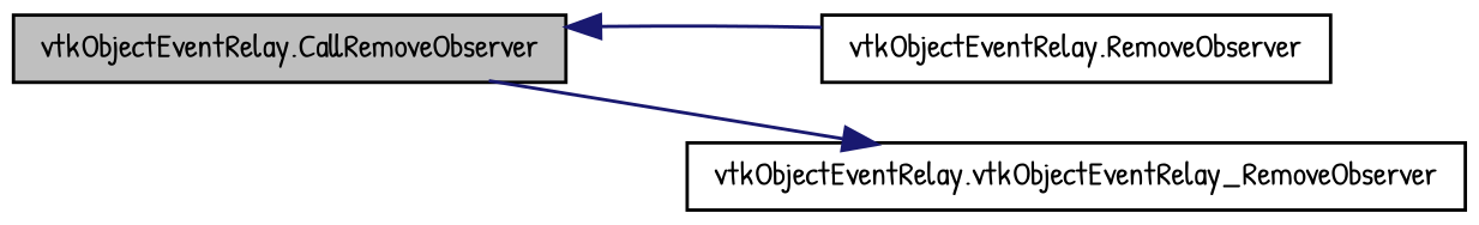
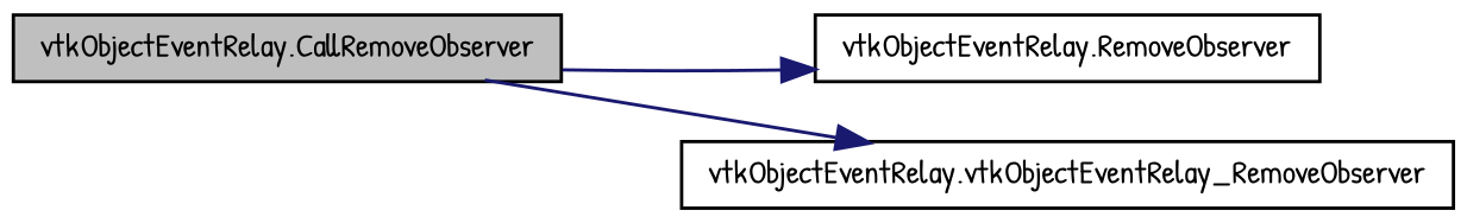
  digraph {
    fontname="Patrick Hand"
    rankdir=LR
    node [color=black fontname="Patrick Hand" fontsize=10 shape=record]
    edge [color=midnightblue fontname="Patrick Hand" fontsize=10 labelfontname=FreeSans labelfontsize=10 style=solid]
    n1 [fillcolor=grey75 fontcolor=black height=0.2 label="vtkObjectEventRelay.CallRemoveObserver" style=filled width=0.4]
    n2 [height=0.2 label="vtkObjectEventRelay.RemoveObserver" width=0.4]
    n3 [height=0.2 label="vtkObjectEventRelay.vtkObjectEventRelay_RemoveObserver" width=0.4]
-   n2 -> n1
+   n1 -> n2
    n1 -> n3
  }
